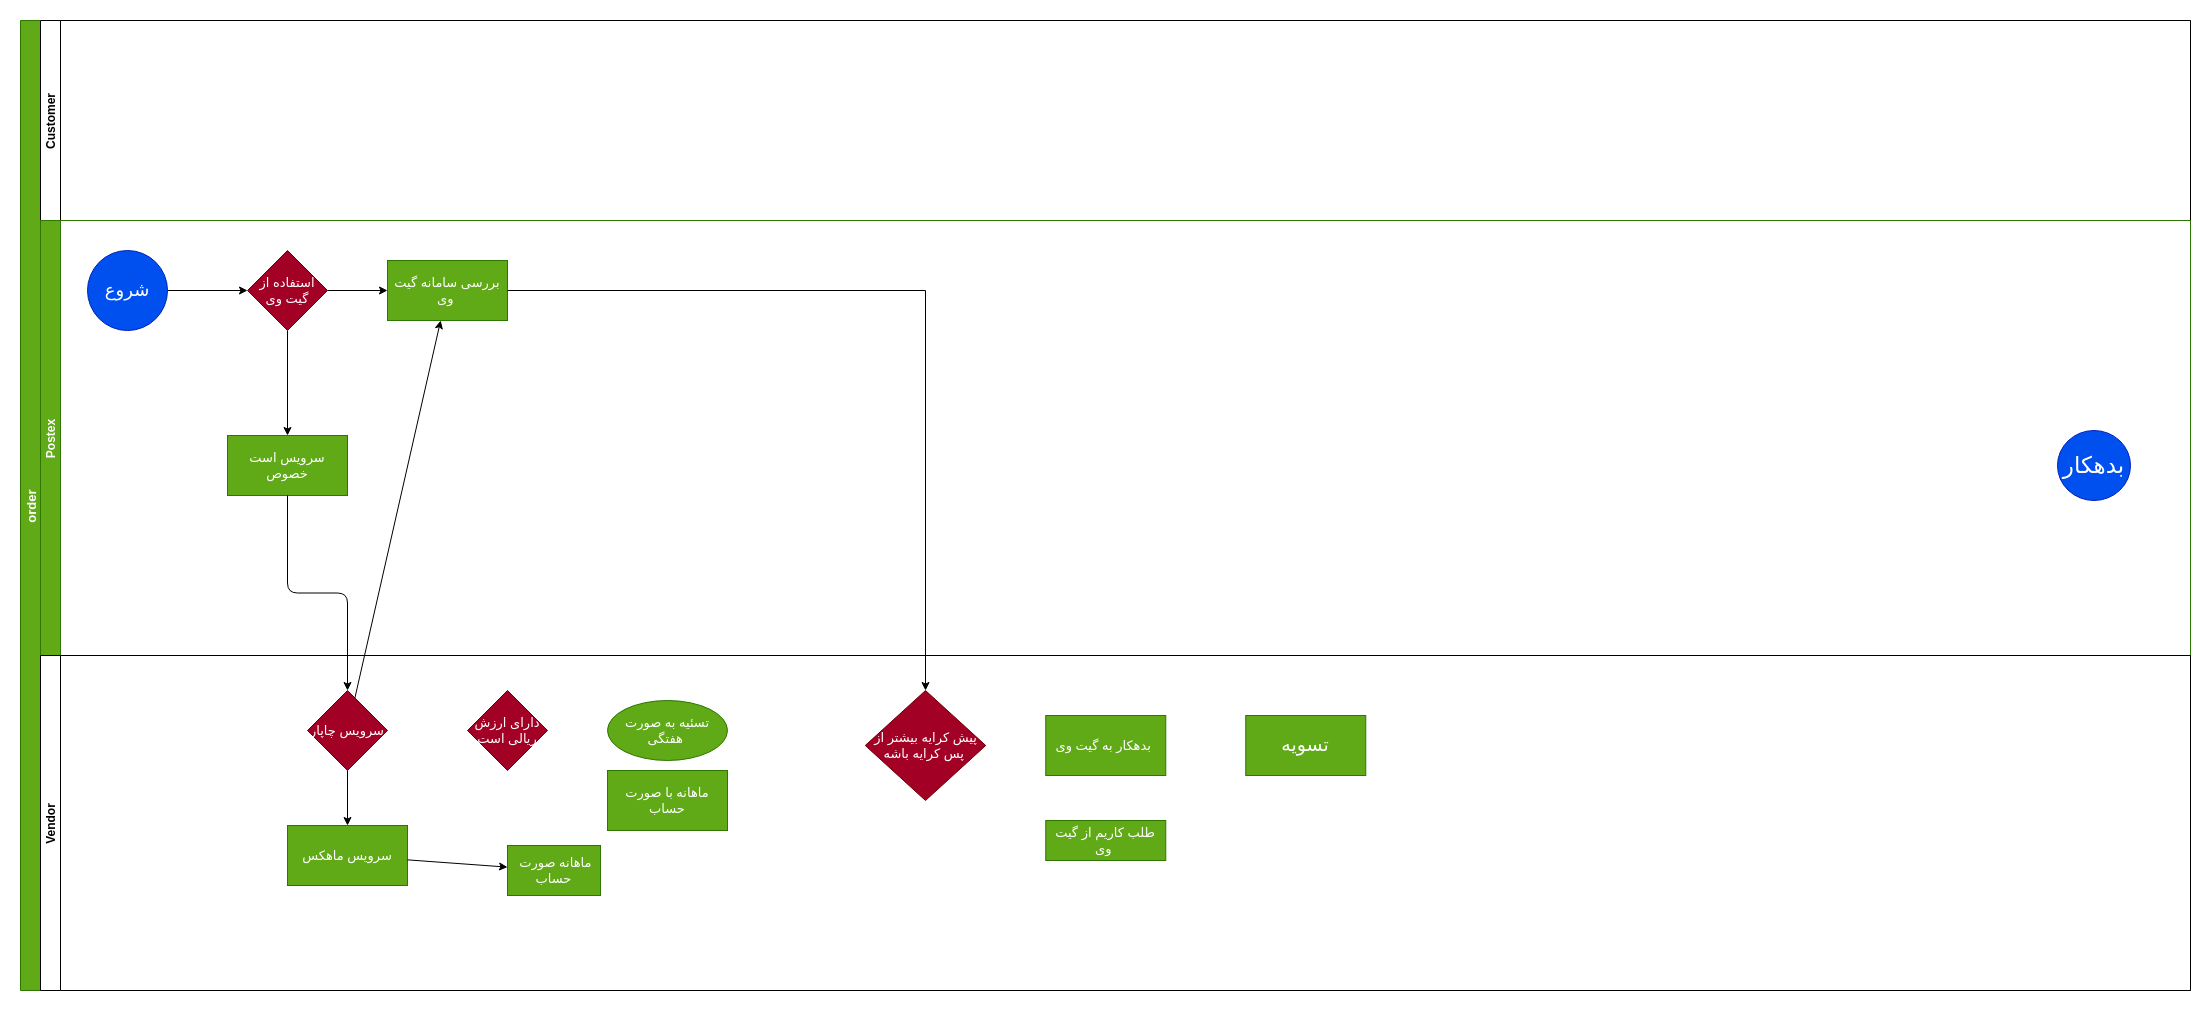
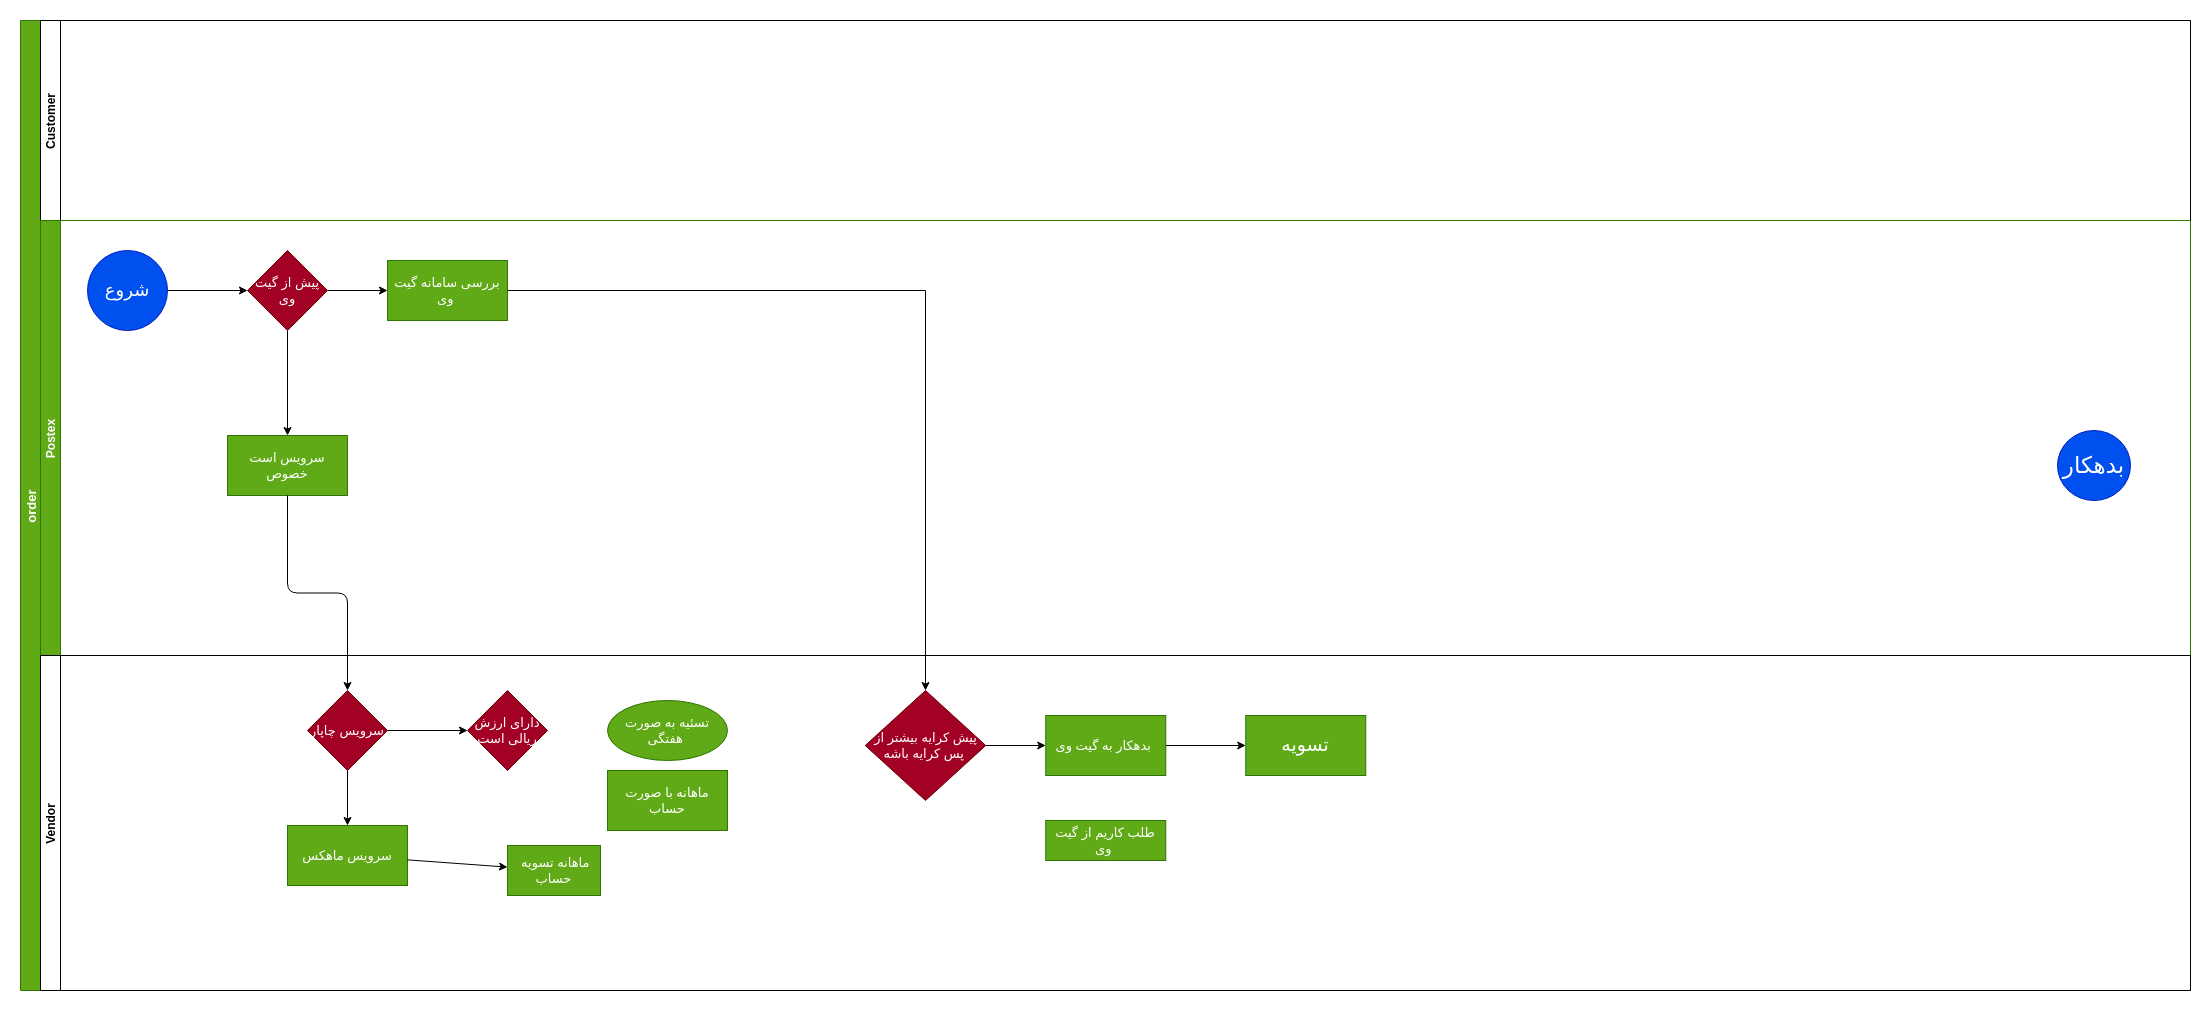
  <mxCell id="0" />
  <mxCell id="1" parent="0" />
  <mxCell id="2" value="order" style="swimlane;childLayout=stackLayout;resizeParent=1;resizeParentMax=0;horizontal=0;startSize=20;horizontalStack=0;fillColor=#60a917;strokeColor=#2D7600;fontColor=#ffffff;fontSize=13;" parent="1" vertex="1"><mxGeometry x="20" y="20" width="2170" height="970" as="geometry" /></mxCell>
  <mxCell id="3" value="Customer" style="swimlane;startSize=20;horizontal=0;" parent="2" vertex="1"><mxGeometry x="20" width="2150" height="200" as="geometry" /></mxCell>
  <mxCell id="4" value="Postex" style="swimlane;startSize=20;horizontal=0;fillColor=#60a917;strokeColor=#2D7600;fontColor=#ffffff;" parent="2" vertex="1"><mxGeometry x="20" y="200" width="2150" height="435" as="geometry" /></mxCell>
  <mxCell id="5" value="" style="edgeStyle=none;html=1;" parent="4" source="6" target="10" edge="1"><mxGeometry relative="1" as="geometry" /></mxCell>
  <mxCell id="6" value="&lt;font style=&quot;font-size: 18px&quot;&gt;شروع&lt;/font&gt;" style="ellipse;whiteSpace=wrap;html=1;aspect=fixed;fontSize=13;fillColor=#0050ef;strokeColor=#001DBC;fontColor=#ffffff;" parent="4" vertex="1"><mxGeometry x="47" y="30" width="80" height="80" as="geometry" /></mxCell>
  <mxCell id="7" value="&lt;font style=&quot;font-size: 23px&quot;&gt;بدهکار&lt;/font&gt;" style="ellipse;whiteSpace=wrap;html=1;fillColor=#0050ef;strokeColor=#001DBC;fontColor=#ffffff;" parent="4" vertex="1"><mxGeometry x="2017" y="210" width="73" height="70" as="geometry" /></mxCell>
  <mxCell id="8" value="" style="edgeStyle=none;html=1;" parent="4" source="10" target="11" edge="1"><mxGeometry relative="1" as="geometry" /></mxCell>
  <mxCell id="9" value="" style="edgeStyle=none;html=1;" parent="4" source="10" target="12" edge="1"><mxGeometry relative="1" as="geometry" /></mxCell>
- <mxCell id="10" value="استفاده از گیت وی" style="rhombus;whiteSpace=wrap;html=1;fontSize=13;fontColor=#ffffff;strokeColor=#6F0000;fillColor=#a20025;" parent="4" vertex="1"><mxGeometry x="207" y="30" width="80" height="80" as="geometry" /></mxCell>
+ <mxCell id="10" value="پیش از گیت وی" style="rhombus;whiteSpace=wrap;html=1;fontSize=13;fontColor=#ffffff;strokeColor=#6F0000;fillColor=#a20025;" parent="4" vertex="1"><mxGeometry x="207" y="30" width="80" height="80" as="geometry" /></mxCell>
  <mxCell id="11" value="بررسی سامانه گیت وی&amp;nbsp;" style="whiteSpace=wrap;html=1;fontSize=13;fontColor=#ffffff;strokeColor=#2D7600;fillColor=#60a917;" parent="4" vertex="1"><mxGeometry x="347" y="40" width="120" height="60" as="geometry" /></mxCell>
  <mxCell id="12" value="سرویس است خصوص" style="whiteSpace=wrap;html=1;fontSize=13;fontColor=#ffffff;strokeColor=#2D7600;fillColor=#60a917;" parent="4" vertex="1"><mxGeometry x="187" y="215" width="120" height="60" as="geometry" /></mxCell>
  <mxCell id="13" value="Vendor" style="swimlane;startSize=20;horizontal=0;" parent="2" vertex="1"><mxGeometry x="20" y="635" width="2150" height="335" as="geometry" /></mxCell>
+ <mxCell id="14" value="" style="edgeStyle=none;html=1;" parent="13" source="15" target="17" edge="1"><mxGeometry relative="1" as="geometry" /></mxCell>
  <mxCell id="15" value="پیش کرایه بیشتر از پس کرایه باشه&amp;nbsp;" style="rhombus;whiteSpace=wrap;html=1;fontSize=13;fontColor=#ffffff;strokeColor=#6F0000;fillColor=#a20025;" parent="13" vertex="1"><mxGeometry x="824.75" y="35" width="120.5" height="110" as="geometry" /></mxCell>
+ <mxCell id="16" value="" style="edgeStyle=none;html=1;" parent="13" source="17" target="18" edge="1"><mxGeometry relative="1" as="geometry" /></mxCell>
  <mxCell id="17" value="بدهکار به گیت وی&amp;nbsp;" style="whiteSpace=wrap;html=1;fontSize=13;fontColor=#ffffff;strokeColor=#2D7600;fillColor=#60a917;" parent="13" vertex="1"><mxGeometry x="1005.25" y="60" width="120" height="60" as="geometry" /></mxCell>
  <mxCell id="18" value="&lt;font style=&quot;font-size: 19px&quot;&gt;تسویه&lt;/font&gt;" style="whiteSpace=wrap;html=1;fontSize=13;fontColor=#ffffff;strokeColor=#2D7600;fillColor=#60a917;" parent="13" vertex="1"><mxGeometry x="1205.25" y="60" width="120" height="60" as="geometry" /></mxCell>
  <mxCell id="19" value="طلب کاریم از گیت وی&amp;nbsp;" style="whiteSpace=wrap;html=1;fontSize=13;fontColor=#ffffff;strokeColor=#2D7600;fillColor=#60a917;" parent="13" vertex="1"><mxGeometry x="1005.25" y="165" width="120" height="40" as="geometry" /></mxCell>
  <mxCell id="20" value="سرویس چاپار" style="rhombus;whiteSpace=wrap;html=1;fontSize=13;fontColor=#ffffff;strokeColor=#6F0000;fillColor=#a20025;" parent="13" vertex="1"><mxGeometry x="267" y="35" width="80" height="80" as="geometry" /></mxCell>
  <mxCell id="21" value="دارای ارزش ریالی است" style="rhombus;whiteSpace=wrap;html=1;fontSize=13;fontColor=#ffffff;strokeColor=#6F0000;fillColor=#a20025;" parent="13" vertex="1"><mxGeometry x="427" y="35" width="80" height="80" as="geometry" /></mxCell>
- <mxCell id="22" value="" style="edgeStyle=none;html=1;" parent="13" source="20" target="11" edge="1"><mxGeometry relative="1" as="geometry" /></mxCell>
+ <mxCell id="22" value="" style="edgeStyle=none;html=1;" parent="13" source="20" target="21" edge="1"><mxGeometry relative="1" as="geometry" /></mxCell>
  <mxCell id="23" value="تسئیه به صورت هفتگی&amp;nbsp;" style="ellipse;whiteSpace=wrap;html=1;fontSize=13;fontColor=#ffffff;strokeColor=#2D7600;fillColor=#60a917;" parent="13" vertex="1"><mxGeometry x="567" y="45" width="120" height="60" as="geometry" /></mxCell>
  <mxCell id="24" value="ماهانه با صورت حساب" style="whiteSpace=wrap;html=1;fontSize=13;fontColor=#ffffff;strokeColor=#2D7600;fillColor=#60a917;" parent="13" vertex="1"><mxGeometry x="567" y="115" width="120" height="60" as="geometry" /></mxCell>
  <mxCell id="25" value="سرویس ماهکس" style="whiteSpace=wrap;html=1;fontSize=13;fontColor=#ffffff;strokeColor=#2D7600;fillColor=#60a917;" parent="13" vertex="1"><mxGeometry x="247" y="170" width="120" height="60" as="geometry" /></mxCell>
  <mxCell id="26" value="" style="edgeStyle=none;html=1;" parent="13" source="20" target="25" edge="1"><mxGeometry relative="1" as="geometry" /></mxCell>
- <mxCell id="27" value="&amp;nbsp;ماهانه صورت حساب" style="whiteSpace=wrap;html=1;fontSize=13;fontColor=#ffffff;strokeColor=#2D7600;fillColor=#60a917;" parent="13" vertex="1"><mxGeometry x="467" y="190" width="93" height="50" as="geometry" /></mxCell>
+ <mxCell id="27" value="&amp;nbsp;ماهانه تسویه حساب" style="whiteSpace=wrap;html=1;fontSize=13;fontColor=#ffffff;strokeColor=#2D7600;fillColor=#60a917;" parent="13" vertex="1"><mxGeometry x="467" y="190" width="93" height="50" as="geometry" /></mxCell>
  <mxCell id="28" value="" style="edgeStyle=none;html=1;" parent="13" source="25" target="27" edge="1"><mxGeometry relative="1" as="geometry" /></mxCell>
  <mxCell id="29" value="" style="edgeStyle=orthogonalEdgeStyle;html=1;" parent="2" source="12" target="20" edge="1"><mxGeometry relative="1" as="geometry" /></mxCell>
  <mxCell id="30" style="edgeStyle=orthogonalEdgeStyle;html=1;exitX=1;exitY=0.5;exitDx=0;exitDy=0;entryX=0.5;entryY=0;entryDx=0;entryDy=0;rounded=0;" edge="1" parent="2" source="11" target="15"><mxGeometry relative="1" as="geometry" /></mxCell>
